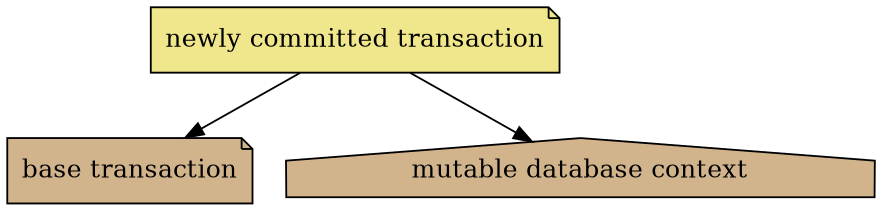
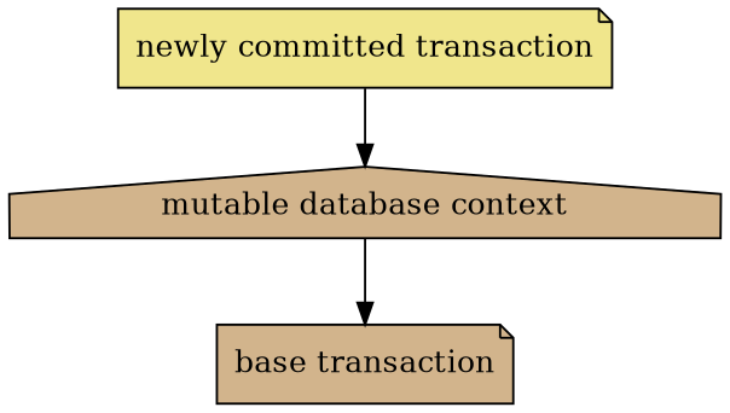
  digraph {
    node [fillcolor=tan shape=note style=filled]
    n1 [label="base transaction"]
    n2 [label="mutable database context" shape=house]
    n3 [fillcolor=khaki label="newly committed transaction"]
-   n3 -> n1
+   n2 -> n1
    n3 -> n2
  }
